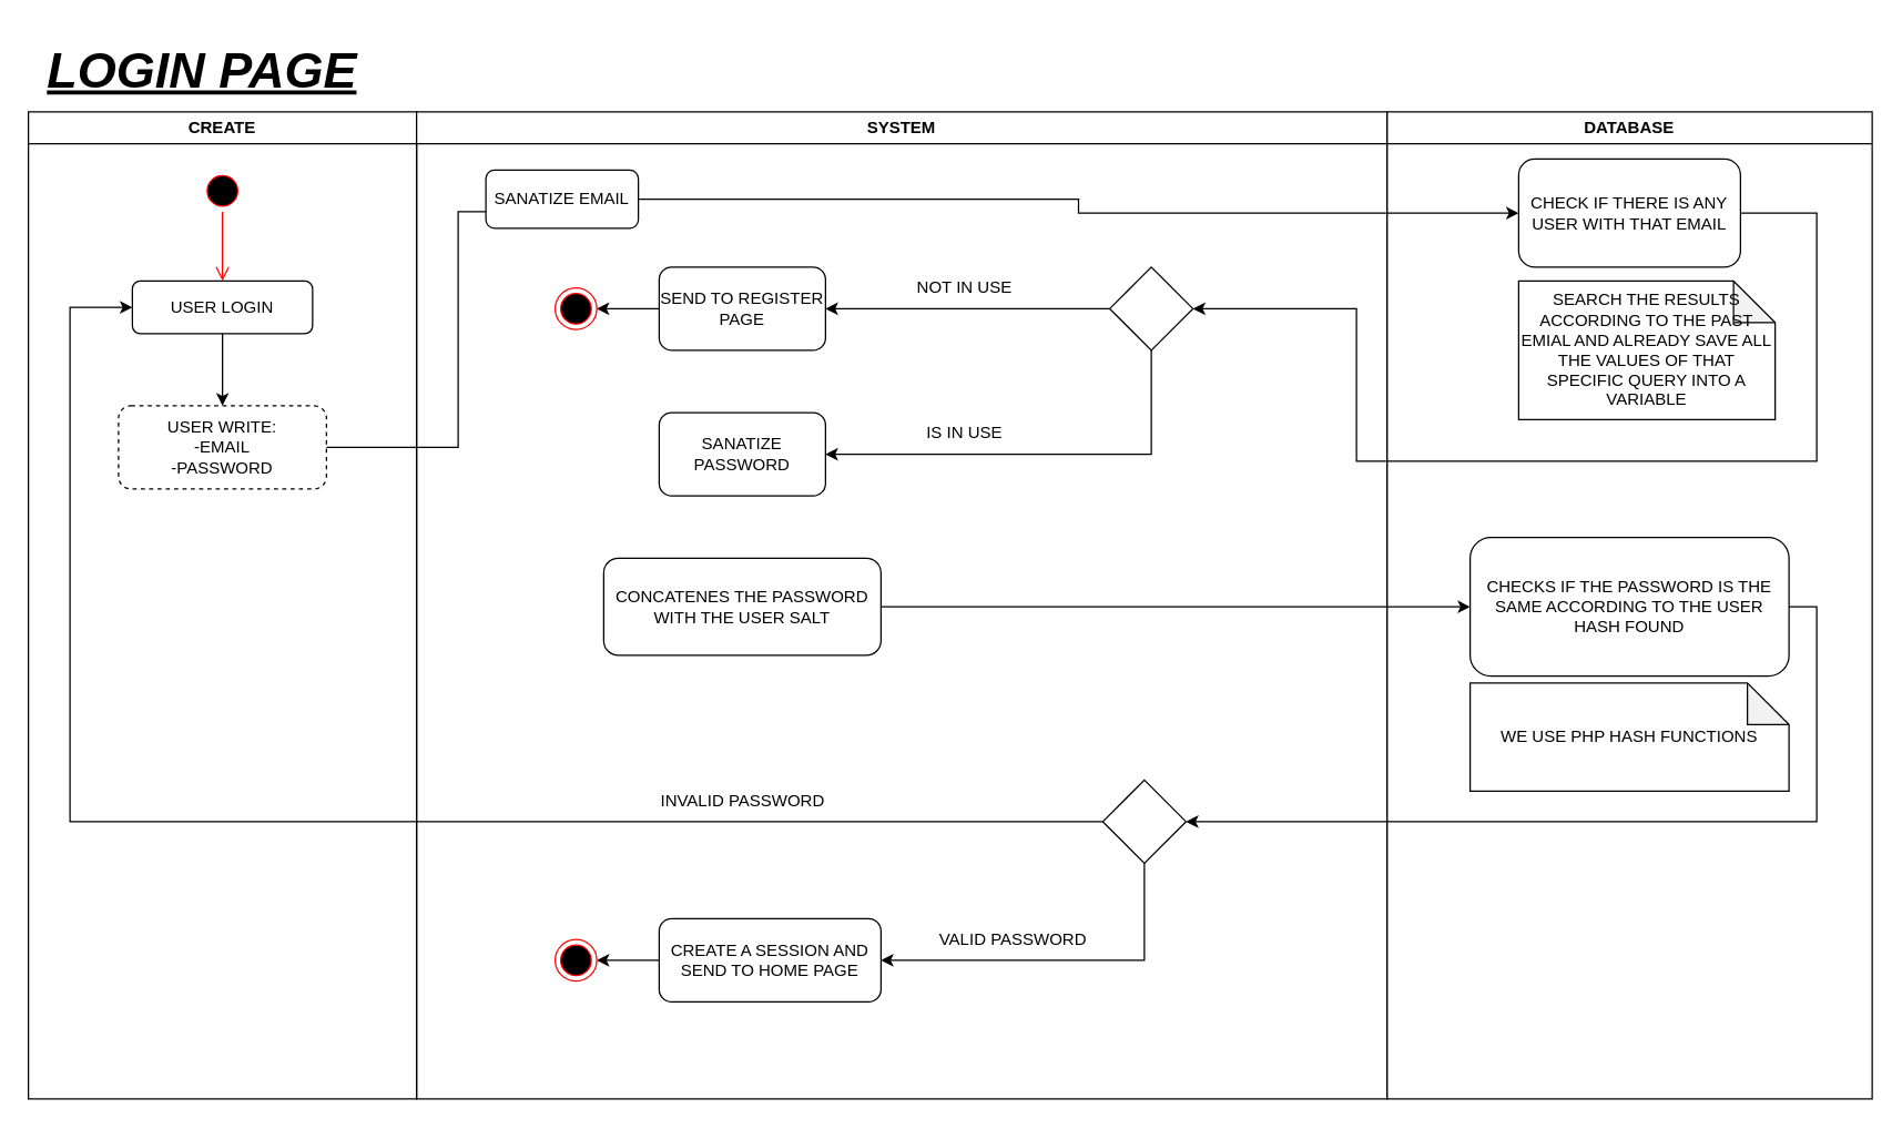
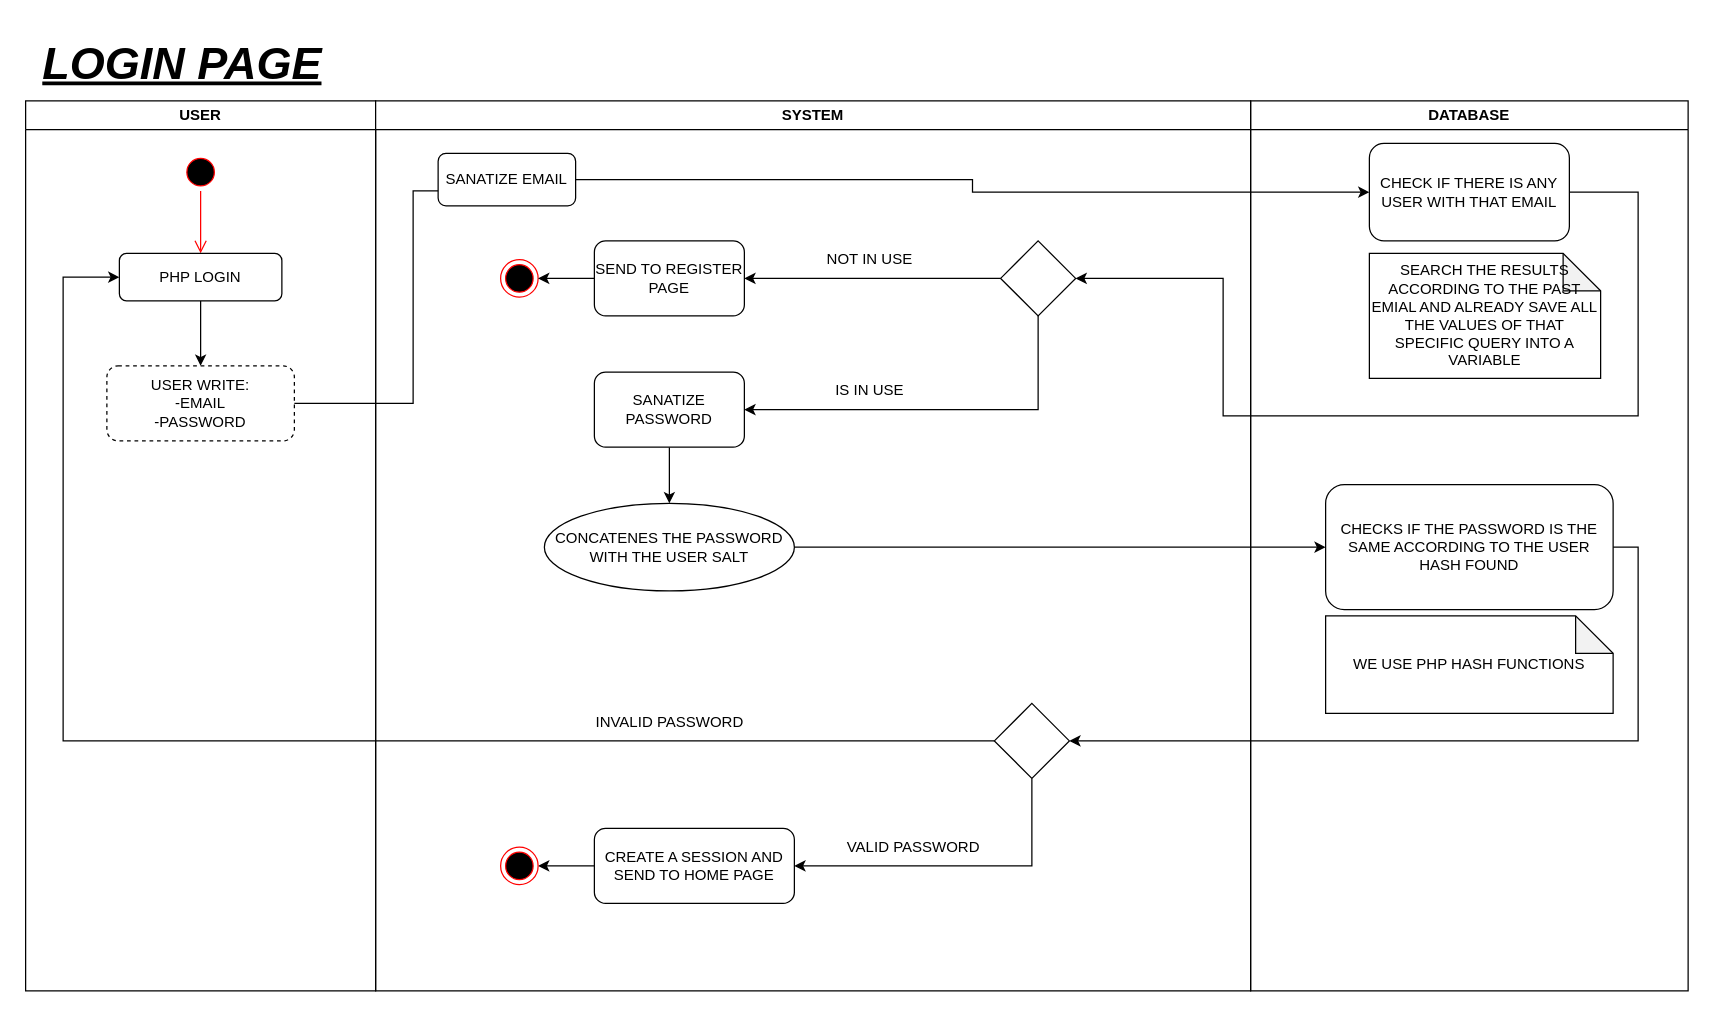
  <mxCell id="0" />
  <mxCell id="1" parent="0" />
  <mxCell id="2" value="DATABASE" style="swimlane;whiteSpace=wrap" vertex="1" parent="1"><mxGeometry x="1000" y="80" width="350" height="712" as="geometry" /></mxCell>
  <mxCell id="3" value="CHECK IF THERE IS ANY USER WITH THAT EMAIL" style="rounded=1;whiteSpace=wrap;html=1;" vertex="1" parent="2"><mxGeometry x="95" y="34" width="160" height="78" as="geometry" /></mxCell>
  <mxCell id="4" value="SEARCH THE RESULTS ACCORDING TO THE PAST EMIAL AND ALREADY SAVE ALL THE VALUES OF THAT SPECIFIC QUERY INTO A VARIABLE" style="shape=note;whiteSpace=wrap;html=1;backgroundOutline=1;darkOpacity=0.05;" vertex="1" parent="2"><mxGeometry x="95" y="122" width="185" height="100" as="geometry" /></mxCell>
  <mxCell id="5" value="CHECKS IF THE PASSWORD IS THE SAME ACCORDING TO THE USER HASH FOUND" style="rounded=1;whiteSpace=wrap;html=1;" vertex="1" parent="2"><mxGeometry x="60" y="307" width="230" height="100" as="geometry" /></mxCell>
  <mxCell id="6" value="WE USE PHP HASH FUNCTIONS" style="shape=note;whiteSpace=wrap;html=1;backgroundOutline=1;darkOpacity=0.05;" vertex="1" parent="2"><mxGeometry x="60" y="412" width="230" height="78" as="geometry" /></mxCell>
- <mxCell id="7" value="CREATE" style="swimlane;whiteSpace=wrap" vertex="1" parent="1"><mxGeometry x="20" y="80" width="280" height="712" as="geometry" /></mxCell>
+ <mxCell id="7" value="USER" style="swimlane;whiteSpace=wrap" vertex="1" parent="1"><mxGeometry x="20" y="80" width="280" height="712" as="geometry" /></mxCell>
  <mxCell id="8" value="" style="ellipse;html=1;shape=startState;fillColor=#000000;strokeColor=#ff0000;" vertex="1" parent="7"><mxGeometry x="125" y="42" width="30" height="30" as="geometry" /></mxCell>
  <mxCell id="9" value="" style="edgeStyle=orthogonalEdgeStyle;html=1;verticalAlign=bottom;endArrow=open;endSize=8;strokeColor=#ff0000;rounded=0;" edge="1" parent="7" source="8"><mxGeometry relative="1" as="geometry"><mxPoint x="140" y="122" as="targetPoint" /></mxGeometry></mxCell>
  <mxCell id="10" style="edgeStyle=orthogonalEdgeStyle;rounded=0;orthogonalLoop=1;jettySize=auto;html=1;" edge="1" parent="7" source="11" target="12"><mxGeometry relative="1" as="geometry" /></mxCell>
- <mxCell id="11" value="USER LOGIN" style="rounded=1;whiteSpace=wrap;html=1;" vertex="1" parent="7"><mxGeometry x="75" y="122" width="130" height="38" as="geometry" /></mxCell>
+ <mxCell id="11" value="PHP LOGIN" style="rounded=1;whiteSpace=wrap;html=1;" vertex="1" parent="7"><mxGeometry x="75" y="122" width="130" height="38" as="geometry" /></mxCell>
  <mxCell id="12" value="USER WRITE:&lt;div&gt;-EMAIL&lt;/div&gt;&lt;div&gt;-PASSWORD&lt;/div&gt;" style="rounded=1;whiteSpace=wrap;html=1;dashed=1;" vertex="1" parent="7"><mxGeometry x="65" y="212" width="150" height="60" as="geometry" /></mxCell>
  <mxCell id="13" style="edgeStyle=orthogonalEdgeStyle;rounded=0;orthogonalLoop=1;jettySize=auto;html=1;entryX=0;entryY=0.5;entryDx=0;entryDy=0;" edge="1" parent="1" source="12" target="25"><mxGeometry relative="1" as="geometry"><Array as="points"><mxPoint x="330" y="322" /><mxPoint x="330" y="152" /><mxPoint x="360" y="152" /></Array><mxPoint x="360" y="202" as="targetPoint" /></mxGeometry></mxCell>
  <mxCell id="14" value="SYSTEM" style="swimlane;whiteSpace=wrap" vertex="1" parent="1"><mxGeometry x="300" y="80" width="700" height="712" as="geometry" /></mxCell>
  <mxCell id="15" value="SEND TO REGISTER PAGE" style="rounded=1;whiteSpace=wrap;html=1;" vertex="1" parent="14"><mxGeometry x="175" y="112" width="120" height="60" as="geometry" /></mxCell>
+ <mxCell id="16" style="edgeStyle=orthogonalEdgeStyle;rounded=0;orthogonalLoop=1;jettySize=auto;html=1;" edge="1" parent="14" source="17" target="29"><mxGeometry relative="1" as="geometry" /></mxCell>
  <mxCell id="17" value="SANATIZE PASSWORD" style="rounded=1;whiteSpace=wrap;html=1;" vertex="1" parent="14"><mxGeometry x="175" y="217" width="120" height="60" as="geometry" /></mxCell>
  <mxCell id="18" value="IS IN USE" style="text;html=1;align=center;verticalAlign=middle;resizable=0;points=[];autosize=1;strokeColor=none;fillColor=none;" vertex="1" parent="14"><mxGeometry x="355" y="217" width="80" height="30" as="geometry" /></mxCell>
  <mxCell id="19" value="" style="ellipse;html=1;shape=endState;fillColor=#000000;strokeColor=#ff0000;" vertex="1" parent="14"><mxGeometry x="100" y="127" width="30" height="30" as="geometry" /></mxCell>
  <mxCell id="20" style="edgeStyle=orthogonalEdgeStyle;rounded=0;orthogonalLoop=1;jettySize=auto;html=1;" edge="1" parent="14" source="15"><mxGeometry relative="1" as="geometry"><mxPoint x="130" y="142" as="targetPoint" /></mxGeometry></mxCell>
  <mxCell id="21" value="NOT IN USE" style="text;html=1;align=center;verticalAlign=middle;resizable=0;points=[];autosize=1;strokeColor=none;fillColor=none;" vertex="1" parent="14"><mxGeometry x="350" y="112" width="90" height="30" as="geometry" /></mxCell>
  <mxCell id="22" style="edgeStyle=orthogonalEdgeStyle;rounded=0;orthogonalLoop=1;jettySize=auto;html=1;entryX=1;entryY=0.5;entryDx=0;entryDy=0;" edge="1" parent="14" source="23" target="24"><mxGeometry relative="1" as="geometry" /></mxCell>
  <mxCell id="23" value="CREATE A SESSION AND SEND TO HOME PAGE" style="rounded=1;whiteSpace=wrap;html=1;" vertex="1" parent="14"><mxGeometry x="175" y="582" width="160" height="60" as="geometry" /></mxCell>
  <mxCell id="24" value="" style="ellipse;html=1;shape=endState;fillColor=#000000;strokeColor=#ff0000;" vertex="1" parent="14"><mxGeometry x="100" y="597" width="30" height="30" as="geometry" /></mxCell>
  <mxCell id="25" value="SANATIZE EMAIL" style="rounded=1;whiteSpace=wrap;html=1;" vertex="1" parent="14"><mxGeometry x="50" y="42" width="110" height="42" as="geometry" /></mxCell>
  <mxCell id="26" style="edgeStyle=orthogonalEdgeStyle;rounded=0;orthogonalLoop=1;jettySize=auto;html=1;entryX=1;entryY=0.5;entryDx=0;entryDy=0;" edge="1" parent="14" source="28" target="15"><mxGeometry relative="1" as="geometry" /></mxCell>
  <mxCell id="27" style="edgeStyle=orthogonalEdgeStyle;rounded=0;orthogonalLoop=1;jettySize=auto;html=1;entryX=1;entryY=0.5;entryDx=0;entryDy=0;" edge="1" parent="14" source="28" target="17"><mxGeometry relative="1" as="geometry"><Array as="points"><mxPoint x="530" y="247" /></Array></mxGeometry></mxCell>
  <mxCell id="28" value="" style="rhombus;whiteSpace=wrap;html=1;" vertex="1" parent="14"><mxGeometry x="500" y="112" width="60" height="60" as="geometry" /></mxCell>
- <mxCell id="29" value="CONCATENES THE PASSWORD WITH THE USER SALT" style="rounded=1;whiteSpace=wrap;html=1;" vertex="1" parent="14"><mxGeometry x="135" y="322" width="200" height="70" as="geometry" /></mxCell>
+ <mxCell id="29" value="CONCATENES THE PASSWORD WITH THE USER SALT" style="ellipse;whiteSpace=wrap;html=1;" vertex="1" parent="14"><mxGeometry x="135" y="322" width="200" height="70" as="geometry" /></mxCell>
  <mxCell id="30" style="edgeStyle=orthogonalEdgeStyle;rounded=0;orthogonalLoop=1;jettySize=auto;html=1;entryX=1;entryY=0.5;entryDx=0;entryDy=0;" edge="1" parent="14" source="31" target="23"><mxGeometry relative="1" as="geometry"><Array as="points"><mxPoint x="525" y="612" /></Array></mxGeometry></mxCell>
  <mxCell id="31" value="" style="rhombus;whiteSpace=wrap;html=1;" vertex="1" parent="14"><mxGeometry x="495" y="482" width="60" height="60" as="geometry" /></mxCell>
  <mxCell id="32" value="INVALID PASSWORD" style="text;html=1;align=center;verticalAlign=middle;resizable=0;points=[];autosize=1;strokeColor=none;fillColor=none;" vertex="1" parent="14"><mxGeometry x="165" y="482" width="140" height="30" as="geometry" /></mxCell>
  <mxCell id="33" value="VALID PASSWORD" style="text;html=1;align=center;verticalAlign=middle;resizable=0;points=[];autosize=1;strokeColor=none;fillColor=none;" vertex="1" parent="14"><mxGeometry x="365" y="582" width="130" height="30" as="geometry" /></mxCell>
  <mxCell id="34" value="&lt;font data-sider-select-id=&quot;27d13580-9784-4d7a-993a-409961da1fbb&quot; style=&quot;font-size: 36px;&quot;&gt;&lt;u data-sider-select-id=&quot;a1bdf576-4f4a-4557-ab19-ac11043a1eee&quot;&gt;&lt;i data-sider-select-id=&quot;b73e61d5-be33-417d-b80b-88c1ea88e59d&quot;&gt;&lt;b data-sider-select-id=&quot;95d108f3-91fc-4d9d-972b-4e39a701d905&quot;&gt;LOGIN PAGE&lt;/b&gt;&lt;/i&gt;&lt;/u&gt;&lt;/font&gt;" style="text;html=1;align=center;verticalAlign=middle;resizable=0;points=[];autosize=1;strokeColor=none;fillColor=none;" vertex="1" parent="1"><mxGeometry x="20" y="20" width="250" height="60" as="geometry" /></mxCell>
  <mxCell id="35" style="edgeStyle=orthogonalEdgeStyle;rounded=0;orthogonalLoop=1;jettySize=auto;html=1;" edge="1" parent="1" source="25" target="3"><mxGeometry relative="1" as="geometry" /></mxCell>
  <mxCell id="36" style="edgeStyle=orthogonalEdgeStyle;rounded=0;orthogonalLoop=1;jettySize=auto;html=1;entryX=1;entryY=0.5;entryDx=0;entryDy=0;" edge="1" parent="1" source="3" target="28"><mxGeometry relative="1" as="geometry"><Array as="points"><mxPoint x="1310" y="153" /><mxPoint x="1310" y="332" /><mxPoint x="978" y="332" /><mxPoint x="978" y="222" /></Array></mxGeometry></mxCell>
  <mxCell id="37" style="edgeStyle=orthogonalEdgeStyle;rounded=0;orthogonalLoop=1;jettySize=auto;html=1;entryX=0;entryY=0.5;entryDx=0;entryDy=0;" edge="1" parent="1" source="31" target="11"><mxGeometry relative="1" as="geometry"><Array as="points"><mxPoint x="50" y="592" /><mxPoint x="50" y="221" /></Array></mxGeometry></mxCell>
  <mxCell id="38" style="edgeStyle=orthogonalEdgeStyle;rounded=0;orthogonalLoop=1;jettySize=auto;html=1;" edge="1" parent="1" source="29" target="5"><mxGeometry relative="1" as="geometry" /></mxCell>
  <mxCell id="39" style="edgeStyle=orthogonalEdgeStyle;rounded=0;orthogonalLoop=1;jettySize=auto;html=1;entryX=1;entryY=0.5;entryDx=0;entryDy=0;" edge="1" parent="1" source="5" target="31"><mxGeometry relative="1" as="geometry"><Array as="points"><mxPoint x="1310" y="437" /><mxPoint x="1310" y="592" /></Array></mxGeometry></mxCell>
